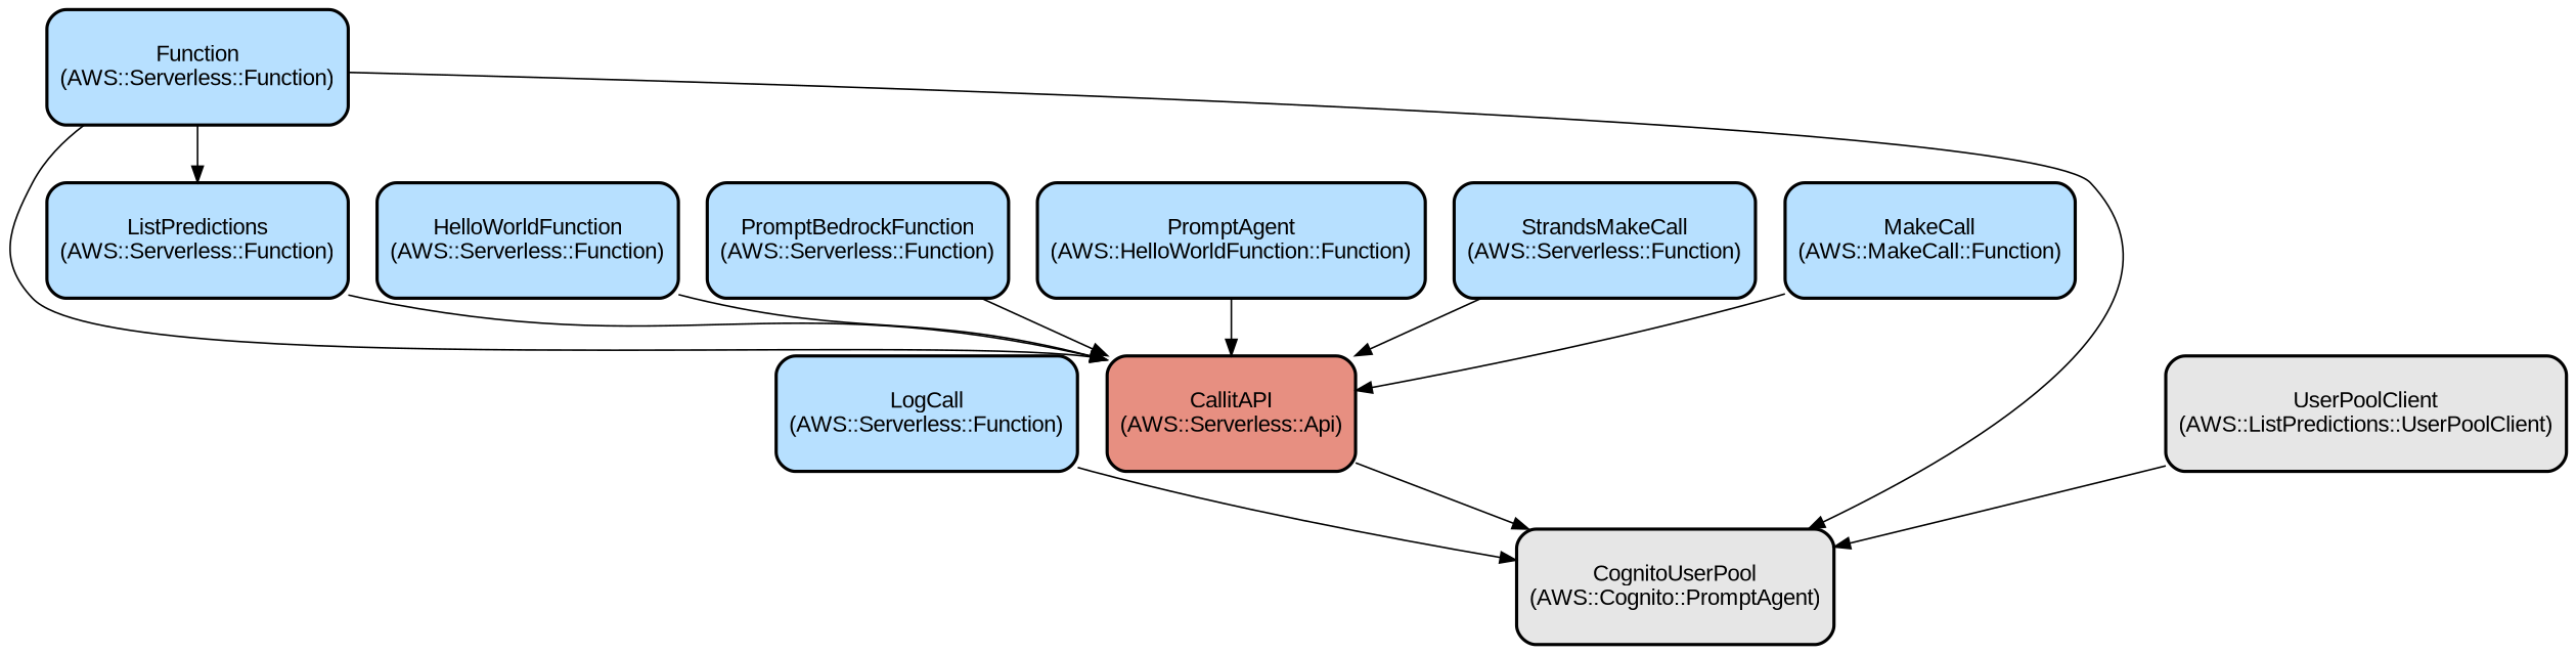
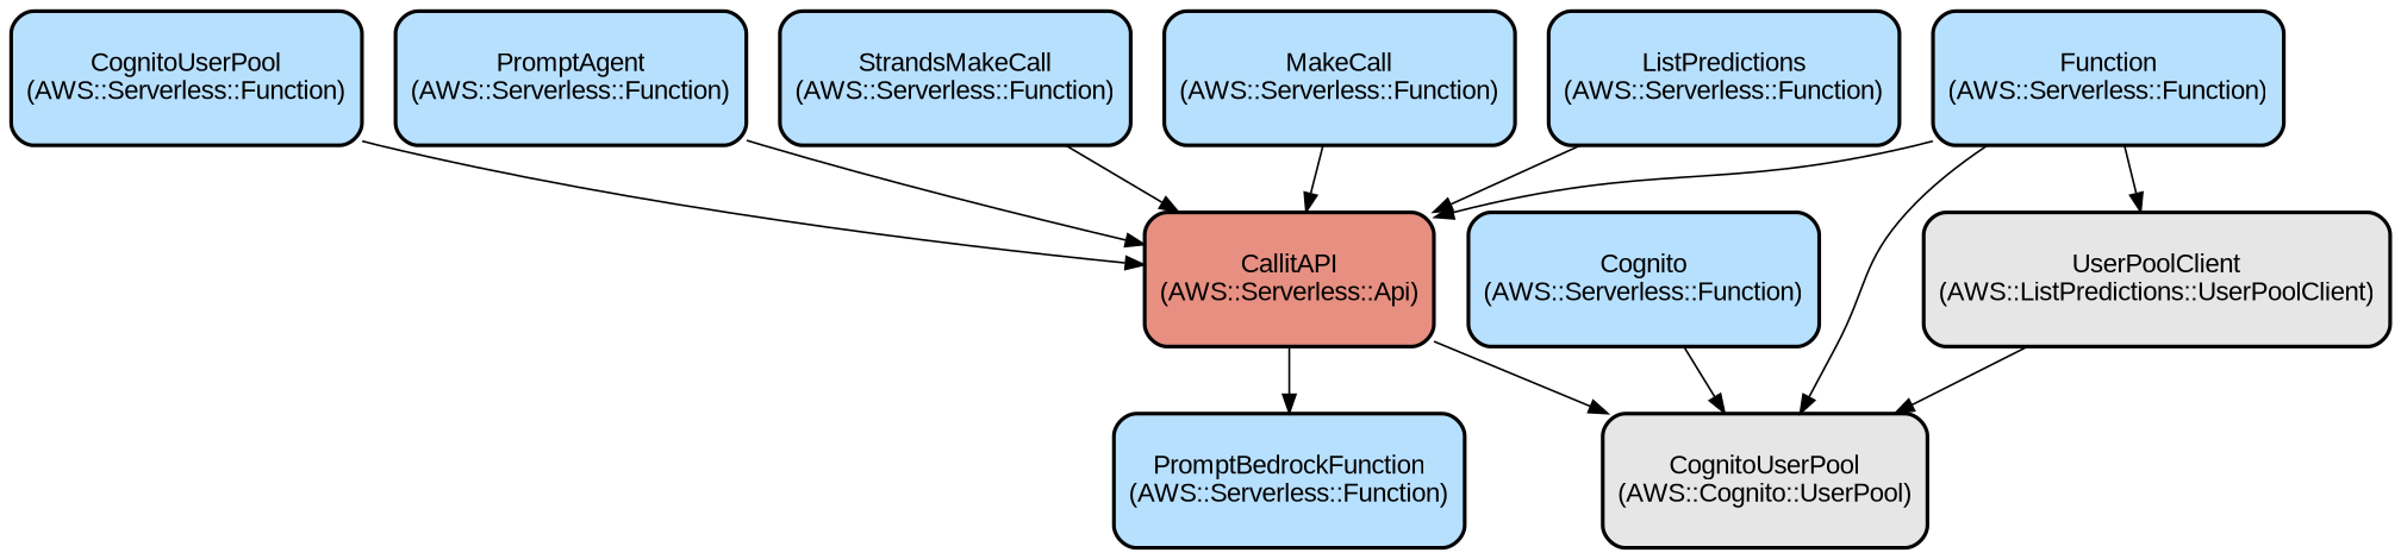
  digraph {
    node [color=black fillcolor="#B7E0FF" fontname=Arial shape=rectangle style="filled,bold,rounded"]
    n1 [fillcolor="#E78F81" height=1 label="CallitAPI\n(AWS::Serverless::Api)"]
-   n2 [fillcolor="#E6E6E6" height=1 label="CognitoUserPool\n(AWS::Cognito::PromptAgent)"]
-   n3 [height=1 label="HelloWorldFunction\n(AWS::Serverless::Function)"]
+   n2 [fillcolor="#E6E6E6" height=1 label="CognitoUserPool\n(AWS::Cognito::UserPool)"]
+   n3 [height=1 label="CognitoUserPool\n(AWS::Serverless::Function)"]
    n4 [height=1 label="PromptBedrockFunction\n(AWS::Serverless::Function)"]
-   n5 [height=1 label="PromptAgent\n(AWS::HelloWorldFunction::Function)"]
+   n5 [height=1 label="PromptAgent\n(AWS::Serverless::Function)"]
    n6 [height=1 label="StrandsMakeCall\n(AWS::Serverless::Function)"]
-   n7 [height=1 label="MakeCall\n(AWS::MakeCall::Function)"]
-   n8 [height=1 label="LogCall\n(AWS::Serverless::Function)"]
+   n7 [height=1 label="MakeCall\n(AWS::Serverless::Function)"]
+   n8 [height=1 label="Cognito\n(AWS::Serverless::Function)"]
    n9 [height=1 label="ListPredictions\n(AWS::Serverless::Function)"]
    n10 [height=1 label="Function\n(AWS::Serverless::Function)"]
    n11 [fillcolor="#E6E6E6" height=1 label="UserPoolClient\n(AWS::ListPredictions::UserPoolClient)"]
    n1 -> n2
    n3 -> n1
-   n4 -> n1
+   n1 -> n4
    n5 -> n1
    n6 -> n1
    n7 -> n1
    n8 -> n2
    n9 -> n1
    n10 -> n1
    n10 -> n2
-   n10 -> n9
+   n10 -> n11
    n11 -> n2
  }
